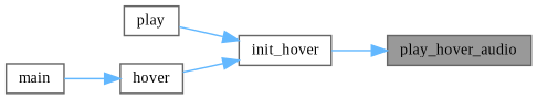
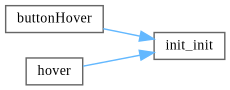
  digraph {
    fontname="Liberation Serif"
    rankdir=RL
    node [color=grey40 fillcolor=white fontname="Liberation Serif" fontsize=10 shape=box style=filled]
    edge [color=steelblue1 dir=back fontname="Liberation Serif" fontsize=10 labelfontname=Helvetica labelfontsize=10 style=solid]
-   n1 [color=gray40 fillcolor=grey60 fontcolor=black height=0.2 label=play_hover_audio width=0.4]
-   n2 [height=0.2 label=init_hover width=0.4]
-   n3 [height=0.2 label=play width=0.4]
+   n2 [height=0.2 label=init_init width=0.4]
+   n3 [height=0.2 label=buttonHover width=0.4]
    n4 [height=0.2 label=hover width=0.4]
-   n5 [height=0.2 label=main width=0.4]
-   n1 -> n2
    n2 -> n3
    n2 -> n4
-   n4 -> n5
  }
